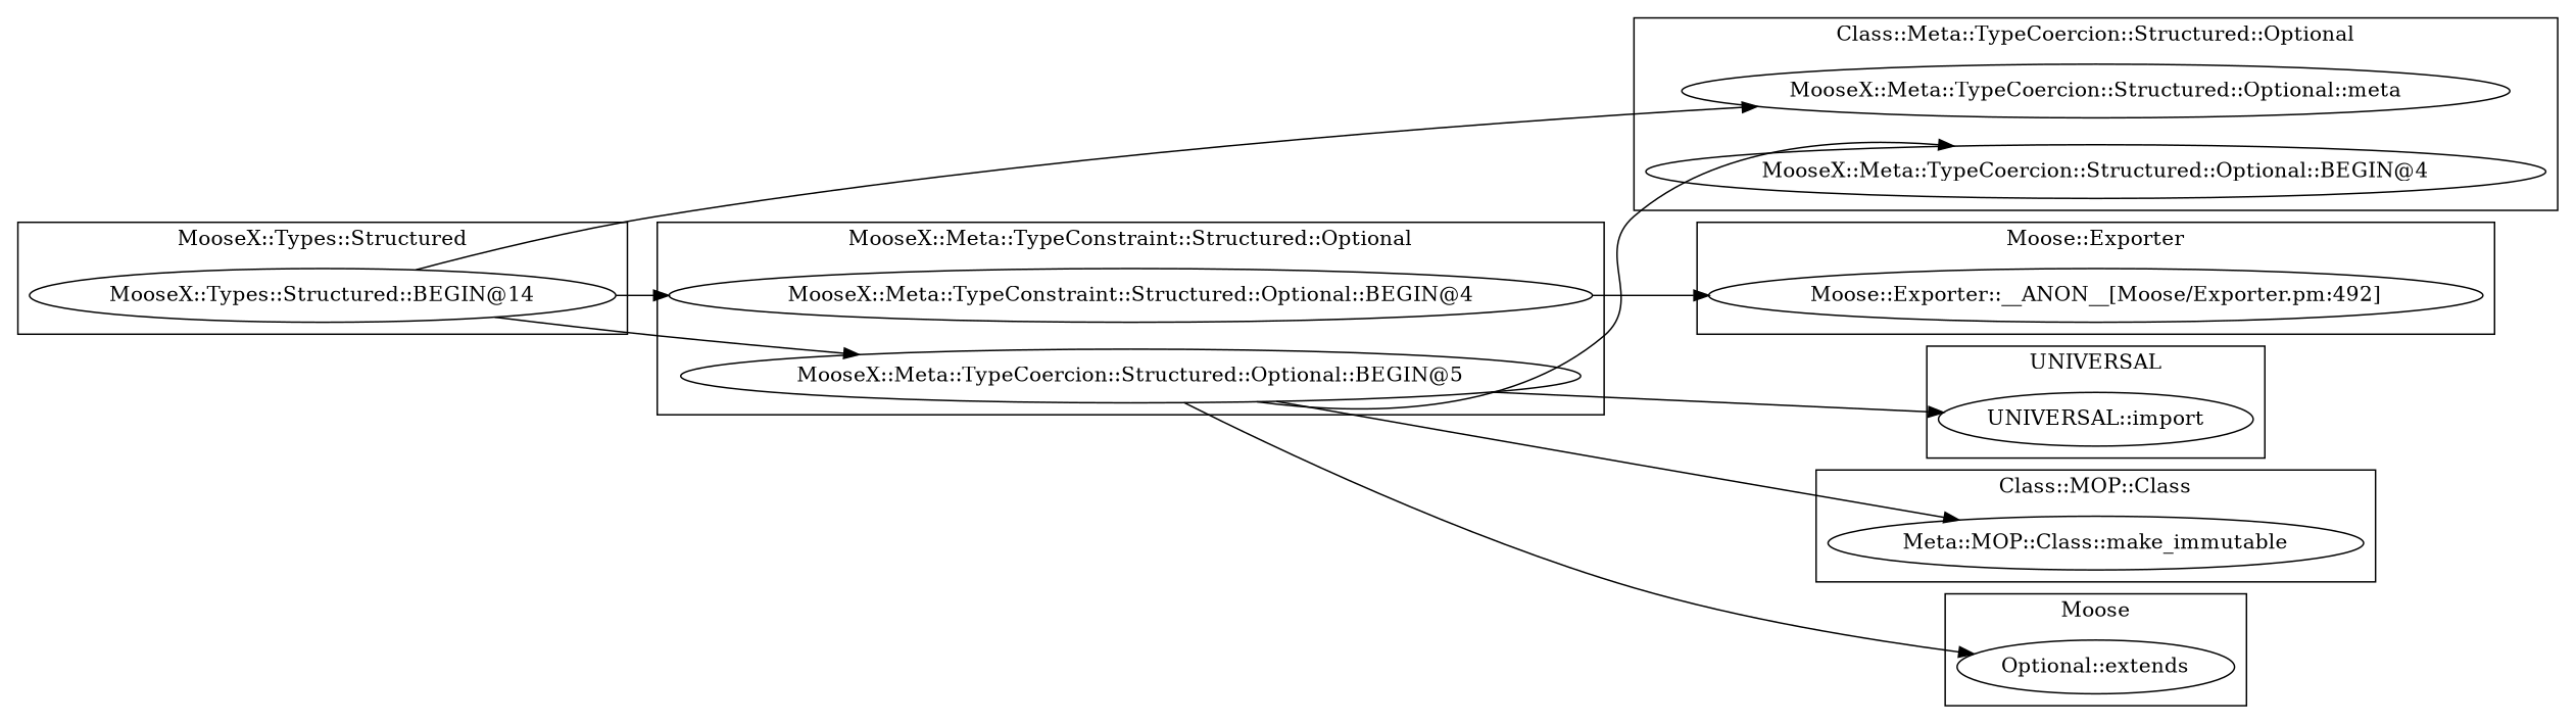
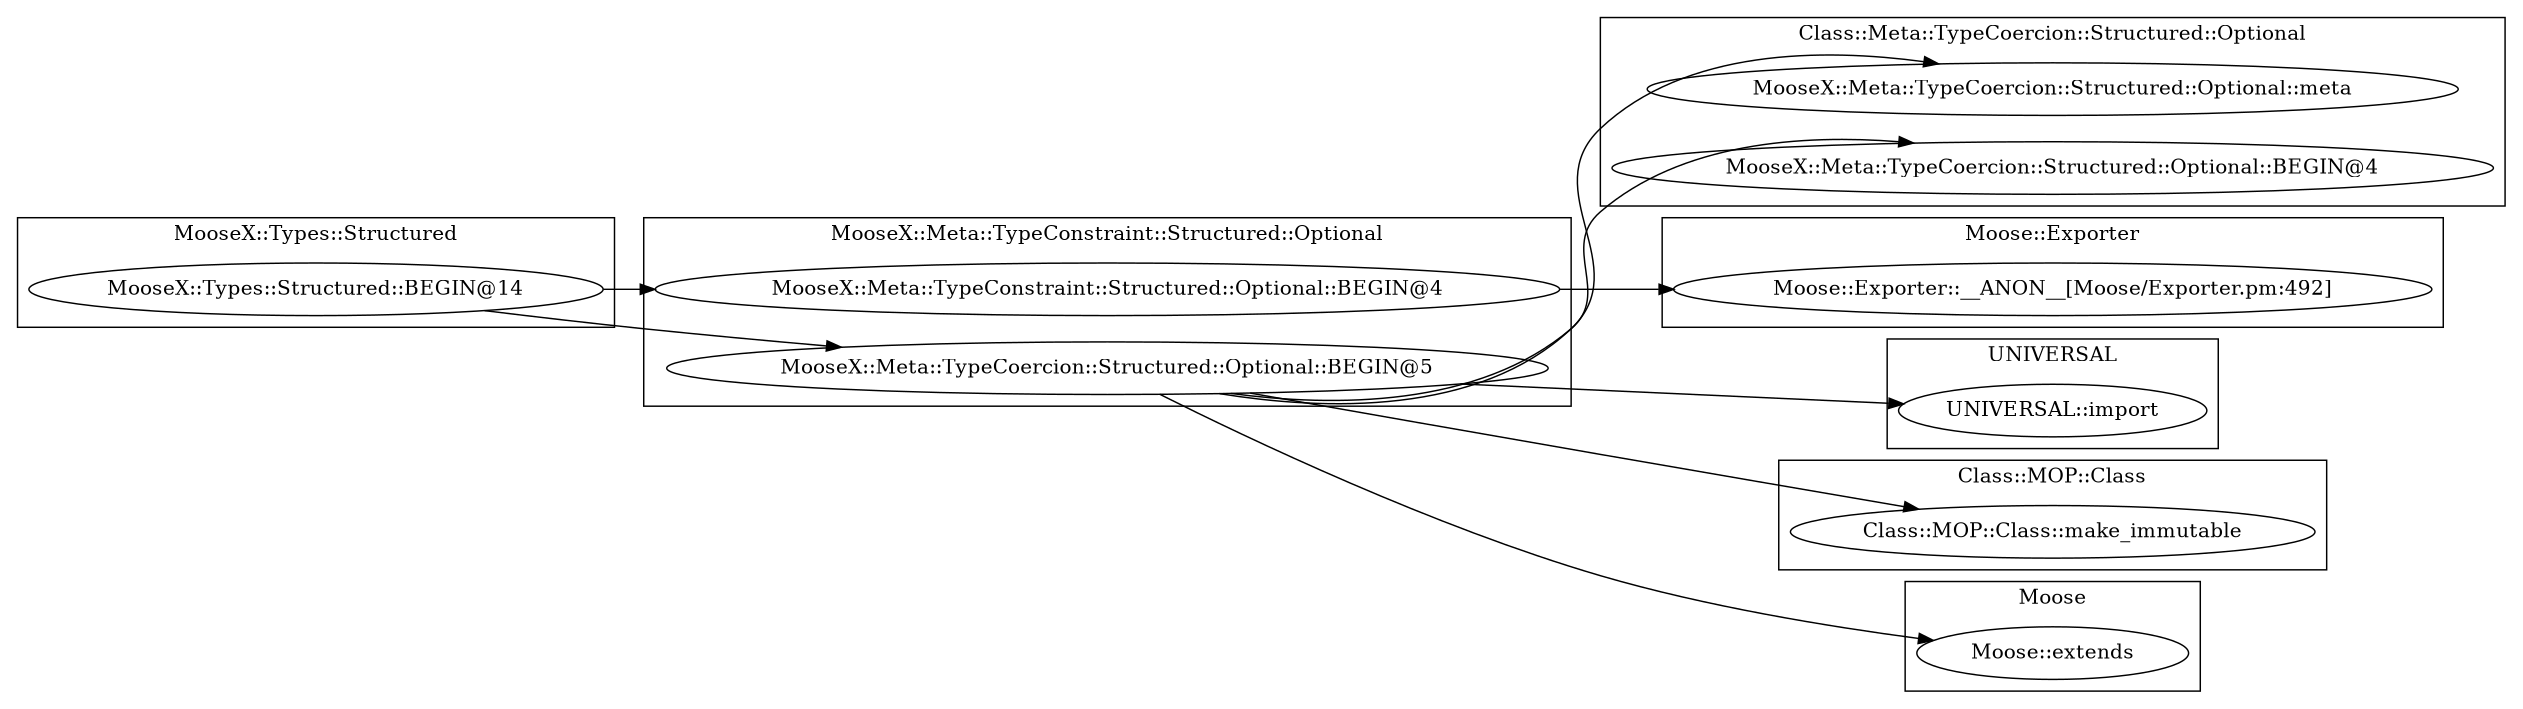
  digraph {
    rankdir=LR
    "UNIVERSAL::import"
    "MooseX::Meta::TypeCoercion::Structured::Optional::meta"
    "MooseX::Meta::TypeCoercion::Structured::Optional::BEGIN@4"
    "MooseX::Types::Structured::BEGIN@14"
-   "Class::MOP::Class::make_immutable" [label="Meta::MOP::Class::make_immutable"]
-   "Moose::extends" [label="Optional::extends"]
+   "Class::MOP::Class::make_immutable"
+   "Moose::extends"
    "MooseX::Meta::TypeConstraint::Structured::Optional::BEGIN@4"
    n8 [label="MooseX::Meta::TypeCoercion::Structured::Optional::BEGIN@5"]
    "Moose::Exporter::__ANON__[Moose/Exporter.pm:492]"
    subgraph cluster_1 {
      label=UNIVERSAL
      "UNIVERSAL::import"
    }
    subgraph cluster_2 {
      label="Class::Meta::TypeCoercion::Structured::Optional"
      "MooseX::Meta::TypeCoercion::Structured::Optional::meta"
      "MooseX::Meta::TypeCoercion::Structured::Optional::BEGIN@4"
    }
    subgraph cluster_3 {
      label="MooseX::Types::Structured"
      "MooseX::Types::Structured::BEGIN@14"
    }
    subgraph cluster_4 {
      label="Class::MOP::Class"
      "Class::MOP::Class::make_immutable"
    }
    subgraph cluster_5 {
      label=Moose
      "Moose::extends"
    }
    subgraph cluster_6 {
      label="MooseX::Meta::TypeConstraint::Structured::Optional"
      "MooseX::Meta::TypeConstraint::Structured::Optional::BEGIN@4"
      n8
    }
    subgraph cluster_7 {
      label="Moose::Exporter"
      "Moose::Exporter::__ANON__[Moose/Exporter.pm:492]"
    }
    "MooseX::Types::Structured::BEGIN@14" -> "MooseX::Meta::TypeConstraint::Structured::Optional::BEGIN@4"
    "MooseX::Types::Structured::BEGIN@14" -> n8
    "MooseX::Meta::TypeConstraint::Structured::Optional::BEGIN@4" -> "Moose::Exporter::__ANON__[Moose/Exporter.pm:492]"
    n8 -> "UNIVERSAL::import"
-   "MooseX::Types::Structured::BEGIN@14" -> "MooseX::Meta::TypeCoercion::Structured::Optional::meta"
+   n8 -> "MooseX::Meta::TypeCoercion::Structured::Optional::meta"
    n8 -> "MooseX::Meta::TypeCoercion::Structured::Optional::BEGIN@4"
    n8 -> "Class::MOP::Class::make_immutable"
    n8 -> "Moose::extends"
  }
